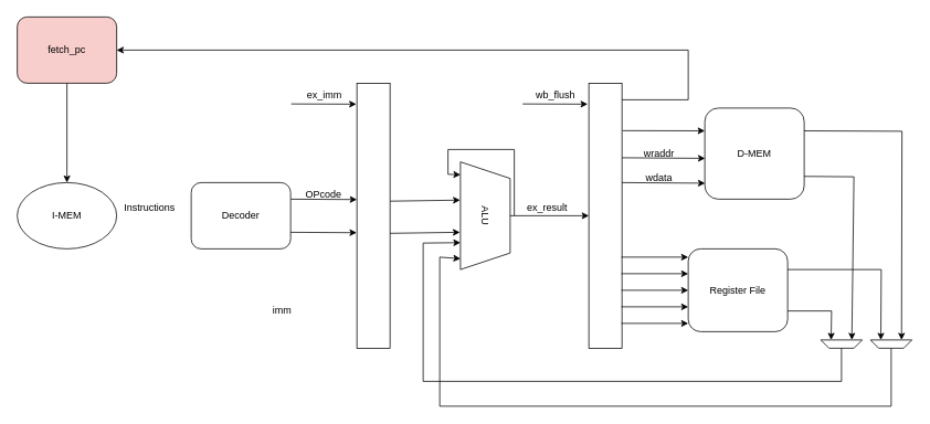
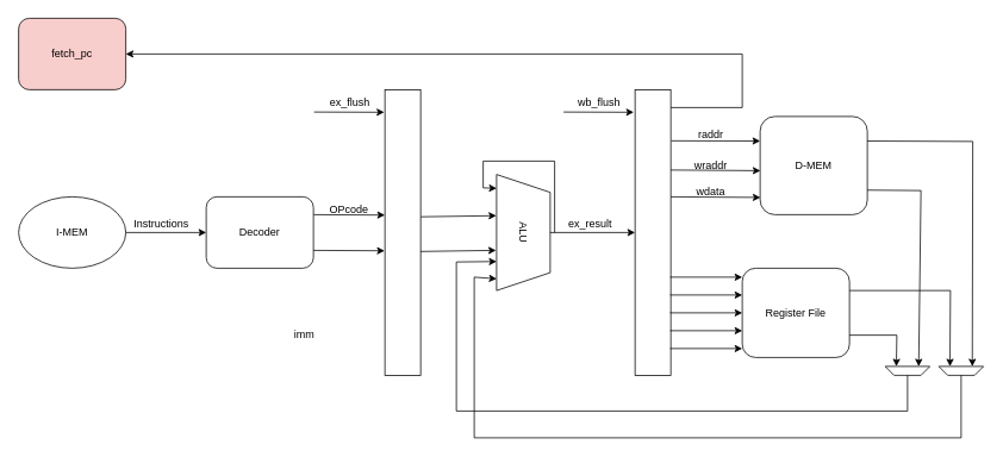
  <mxCell id="0" />
  <mxCell id="1" parent="0" />
  <mxCell id="2" value="" style="rounded=0;whiteSpace=wrap;html=1;" vertex="1" parent="1"><mxGeometry x="430" y="100" width="40" height="320" as="geometry" /></mxCell>
  <mxCell id="3" value="" style="rounded=0;whiteSpace=wrap;html=1;" vertex="1" parent="1"><mxGeometry x="710" y="100" width="40" height="320" as="geometry" /></mxCell>
  <mxCell id="4" value="Decoder" style="rounded=1;whiteSpace=wrap;html=1;" vertex="1" parent="1"><mxGeometry x="230" y="220" width="120" height="80" as="geometry" /></mxCell>
  <mxCell id="5" value="I-MEM" style="ellipse;whiteSpace=wrap;html=1;" vertex="1" parent="1"><mxGeometry x="20" y="220" width="120" height="80" as="geometry" /></mxCell>
+ <mxCell id="6" value="" style="endArrow=classic;html=1;rounded=0;exitX=1;exitY=0.5;exitDx=0;exitDy=0;entryX=0;entryY=0.5;entryDx=0;entryDy=0;" edge="1" parent="1" source="5" target="4"><mxGeometry width="50" height="50" relative="1" as="geometry"><mxPoint x="270" y="80" as="sourcePoint" /><mxPoint x="200" y="260" as="targetPoint" /></mxGeometry></mxCell>
  <mxCell id="7" value="Instructions" style="text;html=1;strokeColor=none;fillColor=none;align=center;verticalAlign=middle;whiteSpace=wrap;rounded=0;" vertex="1" parent="1"><mxGeometry x="150" y="235" width="60" height="30" as="geometry" /></mxCell>
  <mxCell id="8" value="" style="endArrow=classic;html=1;rounded=0;entryX=-0.008;entryY=0.564;entryDx=0;entryDy=0;exitX=1;exitY=0.75;exitDx=0;exitDy=0;entryPerimeter=0;" edge="1" parent="1" source="4" target="2"><mxGeometry width="50" height="50" relative="1" as="geometry"><mxPoint x="230" y="120" as="sourcePoint" /><mxPoint x="280" y="70" as="targetPoint" /></mxGeometry></mxCell>
  <mxCell id="9" value="" style="endArrow=classic;html=1;rounded=0;entryX=-0.008;entryY=0.564;entryDx=0;entryDy=0;exitX=1;exitY=0.75;exitDx=0;exitDy=0;entryPerimeter=0;" edge="1" parent="1"><mxGeometry width="50" height="50" relative="1" as="geometry"><mxPoint x="350.32" y="240" as="sourcePoint" /><mxPoint x="430" y="240.48" as="targetPoint" /></mxGeometry></mxCell>
  <mxCell id="10" value="OPcode" style="text;html=1;strokeColor=none;fillColor=none;align=center;verticalAlign=middle;whiteSpace=wrap;rounded=0;" vertex="1" parent="1"><mxGeometry x="360" y="220" width="60" height="30" as="geometry" /></mxCell>
  <mxCell id="11" value="imm" style="text;html=1;strokeColor=none;fillColor=none;align=center;verticalAlign=middle;whiteSpace=wrap;rounded=0;" vertex="1" parent="1"><mxGeometry x="310" y="360" width="60" height="30" as="geometry" /></mxCell>
  <mxCell id="12" value="ALU" style="shape=trapezoid;perimeter=trapezoidPerimeter;whiteSpace=wrap;html=1;fixedSize=1;rotation=90;" vertex="1" parent="1"><mxGeometry x="520" y="230" width="130" height="60" as="geometry" /></mxCell>
  <mxCell id="13" value="" style="endArrow=classic;html=1;rounded=0;entryX=0.355;entryY=1.006;entryDx=0;entryDy=0;exitX=1.006;exitY=0.445;exitDx=0;exitDy=0;exitPerimeter=0;entryPerimeter=0;" edge="1" parent="1" source="2" target="12"><mxGeometry width="50" height="50" relative="1" as="geometry"><mxPoint x="570" y="180" as="sourcePoint" /><mxPoint x="620" y="130" as="targetPoint" /></mxGeometry></mxCell>
  <mxCell id="14" value="" style="endArrow=classic;html=1;rounded=0;entryX=0.355;entryY=1.006;entryDx=0;entryDy=0;exitX=1.006;exitY=0.445;exitDx=0;exitDy=0;exitPerimeter=0;entryPerimeter=0;" edge="1" parent="1"><mxGeometry width="50" height="50" relative="1" as="geometry"><mxPoint x="470" y="281.25" as="sourcePoint" /><mxPoint x="554.4" y="280" as="targetPoint" /></mxGeometry></mxCell>
  <mxCell id="15" value="" style="endArrow=classic;html=1;rounded=0;entryX=0;entryY=0.5;entryDx=0;entryDy=0;exitX=0.5;exitY=0;exitDx=0;exitDy=0;" edge="1" parent="1" source="12" target="3"><mxGeometry width="50" height="50" relative="1" as="geometry"><mxPoint x="480.24" y="252.4" as="sourcePoint" /><mxPoint x="564.64" y="251.15" as="targetPoint" /></mxGeometry></mxCell>
  <mxCell id="16" value="ex_result" style="text;html=1;strokeColor=none;fillColor=none;align=center;verticalAlign=middle;whiteSpace=wrap;rounded=0;" vertex="1" parent="1"><mxGeometry x="630" y="235" width="60" height="30" as="geometry" /></mxCell>
  <mxCell id="17" value="D-MEM" style="rounded=1;whiteSpace=wrap;html=1;" vertex="1" parent="1"><mxGeometry x="850" y="130" width="120" height="110" as="geometry" /></mxCell>
  <mxCell id="18" value="Register File" style="rounded=1;whiteSpace=wrap;html=1;" vertex="1" parent="1"><mxGeometry x="830" y="300" width="120" height="100" as="geometry" /></mxCell>
  <mxCell id="19" value="" style="endArrow=classic;html=1;rounded=0;entryX=0;entryY=0.25;entryDx=0;entryDy=0;exitX=1.016;exitY=0.179;exitDx=0;exitDy=0;exitPerimeter=0;" edge="1" parent="1" source="3" target="17"><mxGeometry width="50" height="50" relative="1" as="geometry"><mxPoint x="750" y="165" as="sourcePoint" /><mxPoint x="845" y="165" as="targetPoint" /></mxGeometry></mxCell>
+ <mxCell id="20" value="raddr" style="text;html=1;strokeColor=none;fillColor=none;align=center;verticalAlign=middle;whiteSpace=wrap;rounded=0;" vertex="1" parent="1"><mxGeometry x="765" y="135" width="60" height="30" as="geometry" /></mxCell>
  <mxCell id="21" value="" style="endArrow=classic;html=1;rounded=0;entryX=-0.006;entryY=0.422;entryDx=0;entryDy=0;exitX=0.974;exitY=0.197;exitDx=0;exitDy=0;entryPerimeter=0;exitPerimeter=0;" edge="1" parent="1"><mxGeometry width="50" height="50" relative="1" as="geometry"><mxPoint x="750" y="190" as="sourcePoint" /><mxPoint x="850.32" y="190.72" as="targetPoint" /></mxGeometry></mxCell>
  <mxCell id="22" value="" style="endArrow=classic;html=1;rounded=0;entryX=-0.006;entryY=0.422;entryDx=0;entryDy=0;exitX=0.974;exitY=0.197;exitDx=0;exitDy=0;entryPerimeter=0;exitPerimeter=0;" edge="1" parent="1"><mxGeometry width="50" height="50" relative="1" as="geometry"><mxPoint x="750" y="220" as="sourcePoint" /><mxPoint x="850.32" y="220.72" as="targetPoint" /></mxGeometry></mxCell>
  <mxCell id="23" value="wraddr" style="text;html=1;strokeColor=none;fillColor=none;align=center;verticalAlign=middle;whiteSpace=wrap;rounded=0;" vertex="1" parent="1"><mxGeometry x="765" y="170" width="60" height="30" as="geometry" /></mxCell>
  <mxCell id="24" value="wdata" style="text;html=1;strokeColor=none;fillColor=none;align=center;verticalAlign=middle;whiteSpace=wrap;rounded=0;" vertex="1" parent="1"><mxGeometry x="765" y="200" width="60" height="30" as="geometry" /></mxCell>
  <mxCell id="25" value="" style="endArrow=classic;html=1;rounded=0;entryX=1;entryY=0.5;entryDx=0;entryDy=0;" edge="1" parent="1" target="26"><mxGeometry width="50" height="50" relative="1" as="geometry"><mxPoint x="750" y="120" as="sourcePoint" /><mxPoint x="120" y="60" as="targetPoint" /><Array as="points"><mxPoint x="830" y="120" /><mxPoint x="830" y="60" /></Array></mxGeometry></mxCell>
  <mxCell id="26" value="fetch_pc" style="rounded=1;whiteSpace=wrap;html=1;fillColor=#f8cecc;" vertex="1" parent="1"><mxGeometry x="20" y="20" width="120" height="80" as="geometry" /></mxCell>
- <mxCell id="27" value="" style="endArrow=classic;html=1;rounded=0;exitX=0.5;exitY=1;exitDx=0;exitDy=0;entryX=0.5;entryY=0;entryDx=0;entryDy=0;" edge="1" parent="1" source="26" target="5"><mxGeometry width="50" height="50" relative="1" as="geometry"><mxPoint x="130" y="250" as="sourcePoint" /><mxPoint x="180" y="200" as="targetPoint" /></mxGeometry></mxCell>
  <mxCell id="28" value="" style="endArrow=classic;html=1;rounded=0;entryX=-0.036;entryY=0.079;entryDx=0;entryDy=0;entryPerimeter=0;" edge="1" parent="1" target="3"><mxGeometry width="50" height="50" relative="1" as="geometry"><mxPoint x="630" y="125" as="sourcePoint" /><mxPoint x="660" y="240" as="targetPoint" /></mxGeometry></mxCell>
  <mxCell id="29" value="wb_flush" style="text;html=1;strokeColor=none;fillColor=none;align=center;verticalAlign=middle;whiteSpace=wrap;rounded=0;" vertex="1" parent="1"><mxGeometry x="640" y="100" width="60" height="30" as="geometry" /></mxCell>
  <mxCell id="30" value="" style="endArrow=classic;html=1;rounded=0;entryX=-0.036;entryY=0.079;entryDx=0;entryDy=0;entryPerimeter=0;" edge="1" parent="1"><mxGeometry width="50" height="50" relative="1" as="geometry"><mxPoint x="350.72" y="125" as="sourcePoint" /><mxPoint x="429.28" y="125.28" as="targetPoint" /></mxGeometry></mxCell>
- <mxCell id="31" value="ex_imm" style="text;html=1;strokeColor=none;fillColor=none;align=center;verticalAlign=middle;whiteSpace=wrap;rounded=0;" vertex="1" parent="1"><mxGeometry x="360.72" y="100" width="60" height="30" as="geometry" /></mxCell>
+ <mxCell id="31" value="ex_flush" style="text;html=1;strokeColor=none;fillColor=none;align=center;verticalAlign=middle;whiteSpace=wrap;rounded=0;" vertex="1" parent="1"><mxGeometry x="360.72" y="100" width="60" height="30" as="geometry" /></mxCell>
  <mxCell id="32" value="" style="endArrow=classic;html=1;rounded=0;exitX=0.981;exitY=0.645;exitDx=0;exitDy=0;exitPerimeter=0;entryX=0;entryY=0.08;entryDx=0;entryDy=0;entryPerimeter=0;" edge="1" parent="1"><mxGeometry width="50" height="50" relative="1" as="geometry"><mxPoint x="749.24" y="330" as="sourcePoint" /><mxPoint x="830" y="330" as="targetPoint" /></mxGeometry></mxCell>
  <mxCell id="33" value="" style="endArrow=classic;html=1;rounded=0;exitX=0.981;exitY=0.645;exitDx=0;exitDy=0;exitPerimeter=0;entryX=0;entryY=0.08;entryDx=0;entryDy=0;entryPerimeter=0;" edge="1" parent="1"><mxGeometry width="50" height="50" relative="1" as="geometry"><mxPoint x="749.24" y="350" as="sourcePoint" /><mxPoint x="830" y="350" as="targetPoint" /></mxGeometry></mxCell>
  <mxCell id="34" value="" style="endArrow=classic;html=1;rounded=0;exitX=0.981;exitY=0.645;exitDx=0;exitDy=0;exitPerimeter=0;entryX=0;entryY=0.08;entryDx=0;entryDy=0;entryPerimeter=0;" edge="1" parent="1"><mxGeometry width="50" height="50" relative="1" as="geometry"><mxPoint x="749.24" y="370" as="sourcePoint" /><mxPoint x="830" y="370" as="targetPoint" /></mxGeometry></mxCell>
  <mxCell id="35" value="" style="endArrow=classic;html=1;rounded=0;exitX=0.981;exitY=0.645;exitDx=0;exitDy=0;exitPerimeter=0;entryX=0;entryY=0.08;entryDx=0;entryDy=0;entryPerimeter=0;" edge="1" parent="1"><mxGeometry width="50" height="50" relative="1" as="geometry"><mxPoint x="749.24" y="310" as="sourcePoint" /><mxPoint x="830" y="310" as="targetPoint" /></mxGeometry></mxCell>
  <mxCell id="36" value="" style="endArrow=classic;html=1;rounded=0;exitX=0.981;exitY=0.645;exitDx=0;exitDy=0;exitPerimeter=0;entryX=0;entryY=0.08;entryDx=0;entryDy=0;entryPerimeter=0;" edge="1" parent="1"><mxGeometry width="50" height="50" relative="1" as="geometry"><mxPoint x="749.24" y="390" as="sourcePoint" /><mxPoint x="830" y="390" as="targetPoint" /></mxGeometry></mxCell>
  <mxCell id="37" value="" style="endArrow=classic;html=1;rounded=0;exitX=1;exitY=0.75;exitDx=0;exitDy=0;entryX=0.25;entryY=1;entryDx=0;entryDy=0;" edge="1" parent="1" source="17" target="40"><mxGeometry width="50" height="50" relative="1" as="geometry"><mxPoint x="789.24" y="370" as="sourcePoint" /><mxPoint x="1050" y="230" as="targetPoint" /><Array as="points"><mxPoint x="1030" y="213" /></Array></mxGeometry></mxCell>
  <mxCell id="38" value="" style="endArrow=classic;html=1;rounded=0;exitX=1;exitY=0.25;exitDx=0;exitDy=0;entryX=0.75;entryY=1;entryDx=0;entryDy=0;" edge="1" parent="1" source="18" target="41"><mxGeometry width="50" height="50" relative="1" as="geometry"><mxPoint x="799.24" y="380" as="sourcePoint" /><mxPoint x="990" y="320" as="targetPoint" /><Array as="points"><mxPoint x="1063" y="325" /></Array></mxGeometry></mxCell>
  <mxCell id="39" value="" style="endArrow=classic;html=1;rounded=0;exitX=1;exitY=0.75;exitDx=0;exitDy=0;entryX=0.75;entryY=1;entryDx=0;entryDy=0;" edge="1" parent="1" source="18" target="40"><mxGeometry width="50" height="50" relative="1" as="geometry"><mxPoint x="809.24" y="390" as="sourcePoint" /><mxPoint x="890" y="390" as="targetPoint" /><Array as="points"><mxPoint x="1003" y="375" /></Array></mxGeometry></mxCell>
  <mxCell id="40" value="" style="shape=trapezoid;perimeter=trapezoidPerimeter;whiteSpace=wrap;html=1;fixedSize=1;size=10;rotation=-180;" vertex="1" parent="1"><mxGeometry x="990" y="410" width="50" height="10" as="geometry" /></mxCell>
  <mxCell id="41" value="" style="shape=trapezoid;perimeter=trapezoidPerimeter;whiteSpace=wrap;html=1;fixedSize=1;size=10;rotation=-180;" vertex="1" parent="1"><mxGeometry x="1050" y="410" width="50" height="10" as="geometry" /></mxCell>
  <mxCell id="42" value="" style="endArrow=classic;html=1;rounded=0;exitX=1;exitY=0.25;exitDx=0;exitDy=0;entryX=0.25;entryY=1;entryDx=0;entryDy=0;" edge="1" parent="1" source="17" target="41"><mxGeometry width="50" height="50" relative="1" as="geometry"><mxPoint x="980" y="222.5" as="sourcePoint" /><mxPoint x="1057.5" y="420" as="targetPoint" /><Array as="points"><mxPoint x="1088" y="158" /></Array></mxGeometry></mxCell>
  <mxCell id="43" value="" style="endArrow=classic;html=1;rounded=0;exitX=0.5;exitY=0;exitDx=0;exitDy=0;entryX=0.899;entryY=0.999;entryDx=0;entryDy=0;entryPerimeter=0;" edge="1" parent="1" source="41" target="12"><mxGeometry width="50" height="50" relative="1" as="geometry"><mxPoint x="650" y="400" as="sourcePoint" /><mxPoint x="700" y="350" as="targetPoint" /><Array as="points"><mxPoint x="1075" y="490" /><mxPoint x="530" y="490" /><mxPoint x="530" y="310" /></Array></mxGeometry></mxCell>
  <mxCell id="44" value="" style="endArrow=classic;html=1;rounded=0;exitX=0.5;exitY=0;exitDx=0;exitDy=0;entryX=0.75;entryY=1;entryDx=0;entryDy=0;" edge="1" parent="1" source="40" target="12"><mxGeometry width="50" height="50" relative="1" as="geometry"><mxPoint x="650" y="400" as="sourcePoint" /><mxPoint x="700" y="350" as="targetPoint" /><Array as="points"><mxPoint x="1015" y="460" /><mxPoint x="510" y="460" /><mxPoint x="510" y="293" /></Array></mxGeometry></mxCell>
  <mxCell id="45" value="" style="endArrow=classic;html=1;rounded=0;entryX=0.119;entryY=0.999;entryDx=0;entryDy=0;entryPerimeter=0;" edge="1" parent="1" target="12"><mxGeometry width="50" height="50" relative="1" as="geometry"><mxPoint x="620" y="260" as="sourcePoint" /><mxPoint x="590" y="370" as="targetPoint" /><Array as="points"><mxPoint x="620" y="180" /><mxPoint x="540" y="180" /><mxPoint x="540" y="210" /></Array></mxGeometry></mxCell>
